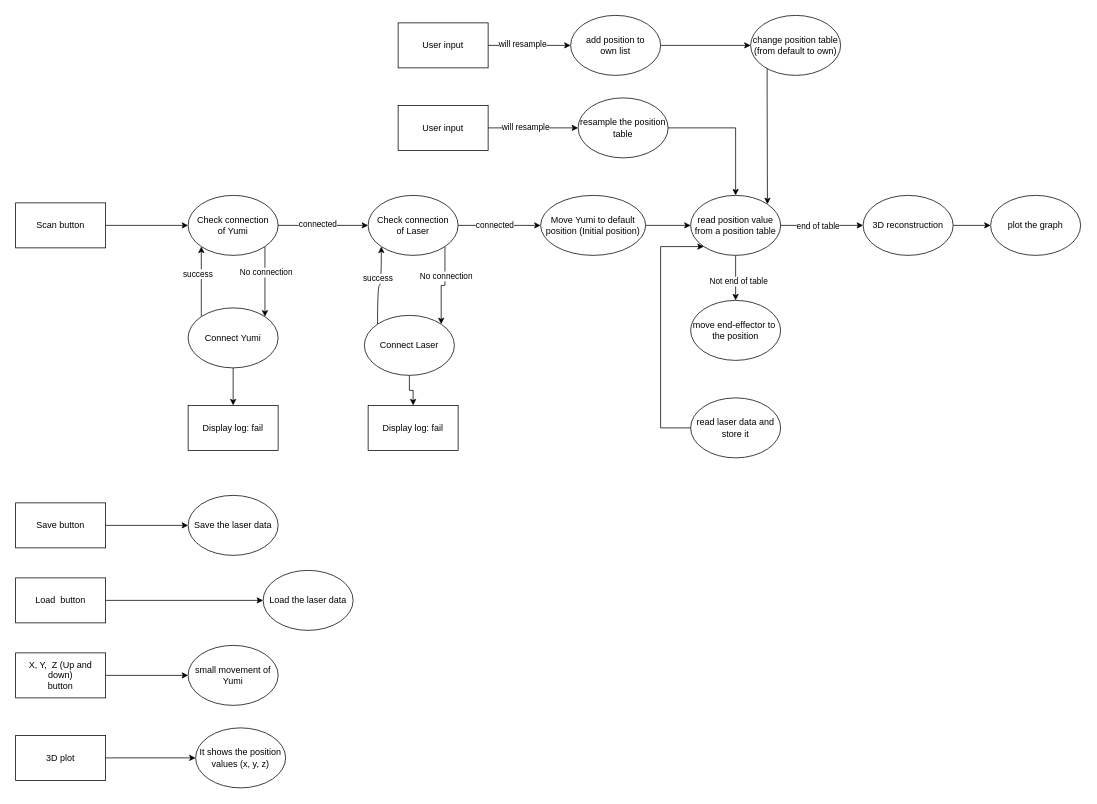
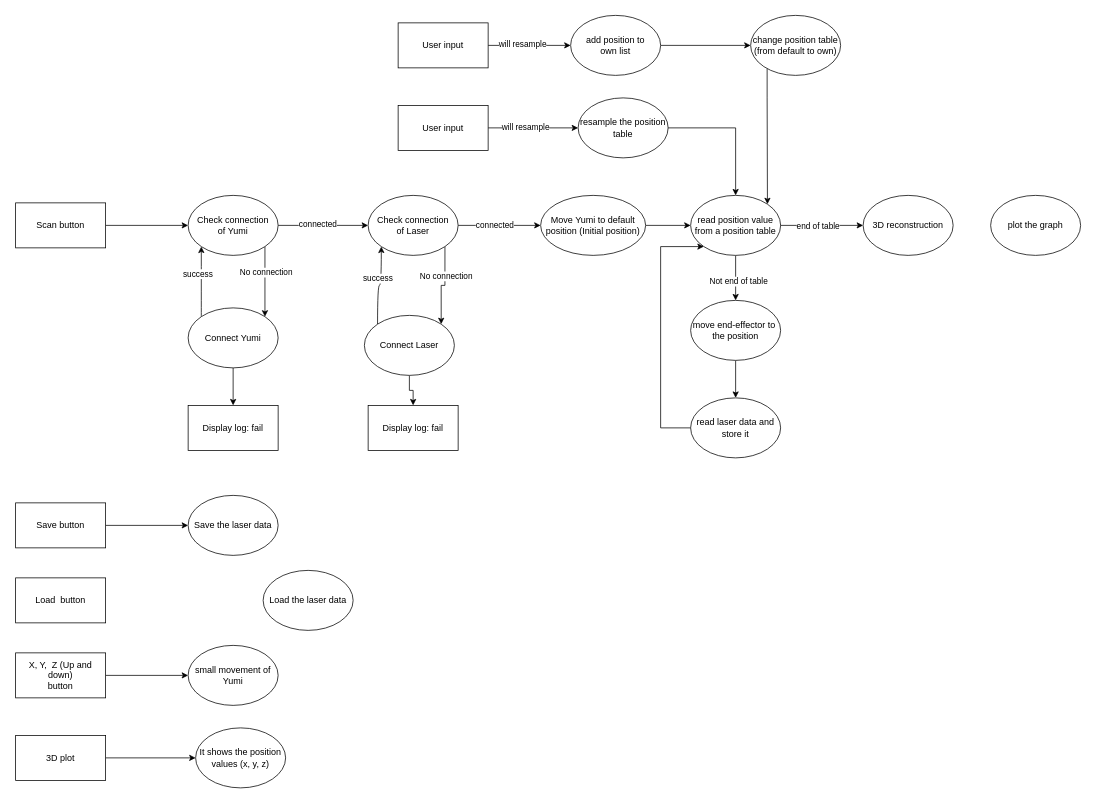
  <mxCell id="0" />
  <mxCell id="1" parent="0" />
  <mxCell id="2" style="edgeStyle=orthogonalEdgeStyle;rounded=0;orthogonalLoop=1;jettySize=auto;html=1;entryX=0;entryY=0.5;entryDx=0;entryDy=0;" parent="1" source="3" target="8" edge="1"><mxGeometry relative="1" as="geometry" /></mxCell>
  <mxCell id="3" value="Scan button" style="rounded=0;whiteSpace=wrap;html=1;" parent="1" vertex="1"><mxGeometry x="20" y="270" width="120" height="60" as="geometry" /></mxCell>
  <mxCell id="4" style="edgeStyle=orthogonalEdgeStyle;rounded=0;orthogonalLoop=1;jettySize=auto;html=1;exitX=1;exitY=1;exitDx=0;exitDy=0;entryX=1;entryY=0;entryDx=0;entryDy=0;" parent="1" source="8" target="12" edge="1"><mxGeometry relative="1" as="geometry" /></mxCell>
  <mxCell id="5" value="No connection" style="edgeLabel;html=1;align=center;verticalAlign=middle;resizable=0;points=[];" parent="4" vertex="1" connectable="0"><mxGeometry x="-0.278" y="1" relative="1" as="geometry"><mxPoint as="offset" /></mxGeometry></mxCell>
  <mxCell id="6" style="edgeStyle=orthogonalEdgeStyle;rounded=0;orthogonalLoop=1;jettySize=auto;html=1;" parent="1" source="8" target="18" edge="1"><mxGeometry relative="1" as="geometry" /></mxCell>
  <mxCell id="7" value="connected" style="edgeLabel;html=1;align=center;verticalAlign=middle;resizable=0;points=[];" parent="6" vertex="1" connectable="0"><mxGeometry x="-0.133" y="3" relative="1" as="geometry"><mxPoint as="offset" /></mxGeometry></mxCell>
  <mxCell id="8" value="Check connection&lt;br&gt;of Yumi" style="ellipse;whiteSpace=wrap;html=1;" parent="1" vertex="1"><mxGeometry x="250" y="260" width="120" height="80" as="geometry" /></mxCell>
  <mxCell id="9" style="edgeStyle=orthogonalEdgeStyle;rounded=0;orthogonalLoop=1;jettySize=auto;html=1;exitX=0;exitY=0;exitDx=0;exitDy=0;entryX=0;entryY=1;entryDx=0;entryDy=0;curved=1;" parent="1" source="12" target="8" edge="1"><mxGeometry relative="1" as="geometry" /></mxCell>
  <mxCell id="10" value="success" style="edgeLabel;html=1;align=center;verticalAlign=middle;resizable=0;points=[];" parent="9" vertex="1" connectable="0"><mxGeometry x="0.214" y="5" relative="1" as="geometry"><mxPoint as="offset" /></mxGeometry></mxCell>
  <mxCell id="11" style="edgeStyle=orthogonalEdgeStyle;rounded=0;orthogonalLoop=1;jettySize=auto;html=1;entryX=0.5;entryY=0;entryDx=0;entryDy=0;" parent="1" source="12" target="13" edge="1"><mxGeometry relative="1" as="geometry" /></mxCell>
  <mxCell id="12" value="Connect Yumi" style="ellipse;whiteSpace=wrap;html=1;" parent="1" vertex="1"><mxGeometry x="250" y="410" width="120" height="80" as="geometry" /></mxCell>
  <mxCell id="13" value="Display log: fail" style="rounded=0;whiteSpace=wrap;html=1;" parent="1" vertex="1"><mxGeometry x="250" y="540" width="120" height="60" as="geometry" /></mxCell>
  <mxCell id="14" style="edgeStyle=orthogonalEdgeStyle;rounded=0;orthogonalLoop=1;jettySize=auto;html=1;exitX=1;exitY=1;exitDx=0;exitDy=0;entryX=1;entryY=0;entryDx=0;entryDy=0;" parent="1" source="18" target="22" edge="1"><mxGeometry relative="1" as="geometry" /></mxCell>
  <mxCell id="15" value="No connection" style="edgeLabel;html=1;align=center;verticalAlign=middle;resizable=0;points=[];" parent="14" vertex="1" connectable="0"><mxGeometry x="-0.278" y="1" relative="1" as="geometry"><mxPoint as="offset" /></mxGeometry></mxCell>
  <mxCell id="16" style="edgeStyle=orthogonalEdgeStyle;rounded=0;orthogonalLoop=1;jettySize=auto;html=1;" parent="1" source="18" target="25" edge="1"><mxGeometry relative="1" as="geometry" /></mxCell>
  <mxCell id="17" value="connected" style="edgeLabel;html=1;align=center;verticalAlign=middle;resizable=0;points=[];" parent="16" vertex="1" connectable="0"><mxGeometry x="-0.125" y="1" relative="1" as="geometry"><mxPoint as="offset" /></mxGeometry></mxCell>
  <mxCell id="18" value="Check connection&lt;br&gt;of Laser" style="ellipse;whiteSpace=wrap;html=1;" parent="1" vertex="1"><mxGeometry x="490" y="260" width="120" height="80" as="geometry" /></mxCell>
  <mxCell id="19" style="edgeStyle=orthogonalEdgeStyle;rounded=0;orthogonalLoop=1;jettySize=auto;html=1;exitX=0;exitY=0;exitDx=0;exitDy=0;entryX=0;entryY=1;entryDx=0;entryDy=0;curved=1;" parent="1" source="22" target="18" edge="1"><mxGeometry relative="1" as="geometry" /></mxCell>
  <mxCell id="20" value="success" style="edgeLabel;html=1;align=center;verticalAlign=middle;resizable=0;points=[];" parent="19" vertex="1" connectable="0"><mxGeometry x="0.214" y="5" relative="1" as="geometry"><mxPoint as="offset" /></mxGeometry></mxCell>
  <mxCell id="21" style="edgeStyle=orthogonalEdgeStyle;rounded=0;orthogonalLoop=1;jettySize=auto;html=1;entryX=0.5;entryY=0;entryDx=0;entryDy=0;" parent="1" source="22" target="23" edge="1"><mxGeometry relative="1" as="geometry" /></mxCell>
  <mxCell id="22" value="Connect Laser" style="ellipse;whiteSpace=wrap;html=1;" parent="1" vertex="1"><mxGeometry x="485" y="420" width="120" height="80" as="geometry" /></mxCell>
  <mxCell id="23" value="Display log: fail" style="rounded=0;whiteSpace=wrap;html=1;" parent="1" vertex="1"><mxGeometry x="490" y="540" width="120" height="60" as="geometry" /></mxCell>
  <mxCell id="24" style="edgeStyle=orthogonalEdgeStyle;rounded=0;orthogonalLoop=1;jettySize=auto;html=1;exitX=1;exitY=0.5;exitDx=0;exitDy=0;" parent="1" source="25" target="28" edge="1"><mxGeometry relative="1" as="geometry" /></mxCell>
  <mxCell id="25" value="Move Yumi to default position (Initial position)" style="ellipse;whiteSpace=wrap;html=1;" parent="1" vertex="1"><mxGeometry x="720" y="260" width="140" height="80" as="geometry" /></mxCell>
  <mxCell id="26" style="edgeStyle=orthogonalEdgeStyle;rounded=0;orthogonalLoop=1;jettySize=auto;html=1;entryX=0.5;entryY=0;entryDx=0;entryDy=0;" parent="1" source="28" target="32" edge="1"><mxGeometry relative="1" as="geometry" /></mxCell>
  <mxCell id="27" value="Not end of table" style="edgeLabel;html=1;align=center;verticalAlign=middle;resizable=0;points=[];" parent="26" vertex="1" connectable="0"><mxGeometry x="0.133" y="3" relative="1" as="geometry"><mxPoint as="offset" /></mxGeometry></mxCell>
  <mxCell id="28" value="read position value from a position table" style="ellipse;whiteSpace=wrap;html=1;" parent="1" vertex="1"><mxGeometry x="920" y="260" width="120" height="80" as="geometry" /></mxCell>
  <mxCell id="29" style="edgeStyle=orthogonalEdgeStyle;rounded=0;orthogonalLoop=1;jettySize=auto;html=1;exitX=1;exitY=0.5;exitDx=0;exitDy=0;entryX=0;entryY=0.5;entryDx=0;entryDy=0;" parent="1" source="28" target="34" edge="1"><mxGeometry relative="1" as="geometry" /></mxCell>
  <mxCell id="30" value="end of table" style="edgeLabel;html=1;align=center;verticalAlign=middle;resizable=0;points=[];" parent="29" vertex="1" connectable="0"><mxGeometry x="-0.425" y="2" relative="1" as="geometry"><mxPoint x="17" y="2" as="offset" /></mxGeometry></mxCell>
+ <mxCell id="31" style="edgeStyle=orthogonalEdgeStyle;rounded=0;orthogonalLoop=1;jettySize=auto;html=1;entryX=0.5;entryY=0;entryDx=0;entryDy=0;" parent="1" source="32" target="36" edge="1"><mxGeometry relative="1" as="geometry" /></mxCell>
  <mxCell id="32" value="move end-effector to&amp;nbsp; the position" style="ellipse;whiteSpace=wrap;html=1;" parent="1" vertex="1"><mxGeometry x="920" y="400" width="120" height="80" as="geometry" /></mxCell>
- <mxCell id="33" style="edgeStyle=orthogonalEdgeStyle;rounded=0;orthogonalLoop=1;jettySize=auto;html=1;" edge="1" parent="1" source="34" target="49"><mxGeometry relative="1" as="geometry" /></mxCell>
  <mxCell id="34" value="3D reconstruction" style="ellipse;whiteSpace=wrap;html=1;" parent="1" vertex="1"><mxGeometry x="1150" y="260" width="120" height="80" as="geometry" /></mxCell>
  <mxCell id="35" style="edgeStyle=orthogonalEdgeStyle;rounded=0;orthogonalLoop=1;jettySize=auto;html=1;entryX=0;entryY=1;entryDx=0;entryDy=0;" parent="1" source="36" target="28" edge="1"><mxGeometry relative="1" as="geometry"><Array as="points"><mxPoint x="880" y="570" /><mxPoint x="880" y="328" /></Array></mxGeometry></mxCell>
  <mxCell id="36" value="read laser data and store it" style="ellipse;whiteSpace=wrap;html=1;" parent="1" vertex="1"><mxGeometry x="920" y="530" width="120" height="80" as="geometry" /></mxCell>
  <mxCell id="37" style="edgeStyle=orthogonalEdgeStyle;rounded=0;orthogonalLoop=1;jettySize=auto;html=1;entryX=0;entryY=0.5;entryDx=0;entryDy=0;" parent="1" source="39" target="41" edge="1"><mxGeometry relative="1" as="geometry" /></mxCell>
  <mxCell id="38" value="will resample" style="edgeLabel;html=1;align=center;verticalAlign=middle;resizable=0;points=[];" parent="37" vertex="1" connectable="0"><mxGeometry x="-0.186" y="2" relative="1" as="geometry"><mxPoint as="offset" /></mxGeometry></mxCell>
  <mxCell id="39" value="User input" style="rounded=0;whiteSpace=wrap;html=1;" parent="1" vertex="1"><mxGeometry x="530" y="140" width="120" height="60" as="geometry" /></mxCell>
  <mxCell id="40" style="edgeStyle=orthogonalEdgeStyle;rounded=0;orthogonalLoop=1;jettySize=auto;html=1;entryX=0.5;entryY=0;entryDx=0;entryDy=0;" parent="1" source="41" target="28" edge="1"><mxGeometry relative="1" as="geometry"><mxPoint x="980" y="160" as="targetPoint" /><Array as="points"><mxPoint x="980" y="170" /></Array></mxGeometry></mxCell>
  <mxCell id="41" value="resample the position table" style="ellipse;whiteSpace=wrap;html=1;" parent="1" vertex="1"><mxGeometry x="770" y="130" width="120" height="80" as="geometry" /></mxCell>
  <mxCell id="42" style="edgeStyle=orthogonalEdgeStyle;rounded=0;orthogonalLoop=1;jettySize=auto;html=1;entryX=0;entryY=0.5;entryDx=0;entryDy=0;" parent="1" source="44" target="46" edge="1"><mxGeometry relative="1" as="geometry" /></mxCell>
  <mxCell id="43" value="will resample" style="edgeLabel;html=1;align=center;verticalAlign=middle;resizable=0;points=[];" parent="42" vertex="1" connectable="0"><mxGeometry x="-0.186" y="2" relative="1" as="geometry"><mxPoint as="offset" /></mxGeometry></mxCell>
  <mxCell id="44" value="User input" style="rounded=0;whiteSpace=wrap;html=1;" parent="1" vertex="1"><mxGeometry x="530" y="30" width="120" height="60" as="geometry" /></mxCell>
  <mxCell id="45" style="edgeStyle=orthogonalEdgeStyle;rounded=0;orthogonalLoop=1;jettySize=auto;html=1;entryX=0;entryY=0.5;entryDx=0;entryDy=0;" parent="1" source="46" target="48" edge="1"><mxGeometry relative="1" as="geometry" /></mxCell>
  <mxCell id="46" value="add position to &lt;br&gt;own list" style="ellipse;whiteSpace=wrap;html=1;" parent="1" vertex="1"><mxGeometry x="760" y="20" width="120" height="80" as="geometry" /></mxCell>
  <mxCell id="47" style="edgeStyle=orthogonalEdgeStyle;rounded=0;orthogonalLoop=1;jettySize=auto;html=1;entryX=1;entryY=0;entryDx=0;entryDy=0;" parent="1" source="48" target="28" edge="1"><mxGeometry relative="1" as="geometry"><Array as="points"><mxPoint x="1022" y="130" /><mxPoint x="1022" y="130" /></Array></mxGeometry></mxCell>
  <mxCell id="48" value="change position table&lt;br&gt;(from default to own)" style="ellipse;whiteSpace=wrap;html=1;" parent="1" vertex="1"><mxGeometry x="1000" y="20" width="120" height="80" as="geometry" /></mxCell>
  <mxCell id="49" value="plot the graph" style="ellipse;whiteSpace=wrap;html=1;" vertex="1" parent="1"><mxGeometry x="1320" y="260" width="120" height="80" as="geometry" /></mxCell>
  <mxCell id="50" style="edgeStyle=orthogonalEdgeStyle;rounded=0;orthogonalLoop=1;jettySize=auto;html=1;" edge="1" parent="1" source="51" target="52"><mxGeometry relative="1" as="geometry" /></mxCell>
  <mxCell id="51" value="Save button" style="rounded=0;whiteSpace=wrap;html=1;" vertex="1" parent="1"><mxGeometry x="20" y="670" width="120" height="60" as="geometry" /></mxCell>
  <mxCell id="52" value="Save the laser data" style="ellipse;whiteSpace=wrap;html=1;" vertex="1" parent="1"><mxGeometry x="250" y="660" width="120" height="80" as="geometry" /></mxCell>
- <mxCell id="53" style="edgeStyle=orthogonalEdgeStyle;rounded=0;orthogonalLoop=1;jettySize=auto;html=1;" edge="1" source="54" target="55" parent="1"><mxGeometry relative="1" as="geometry" /></mxCell>
  <mxCell id="54" value="Load&amp;nbsp; button" style="rounded=0;whiteSpace=wrap;html=1;" vertex="1" parent="1"><mxGeometry x="20" y="770" width="120" height="60" as="geometry" /></mxCell>
  <mxCell id="55" value="Load the laser data" style="ellipse;whiteSpace=wrap;html=1;" vertex="1" parent="1"><mxGeometry x="350" y="760" width="120" height="80" as="geometry" /></mxCell>
  <mxCell id="56" style="edgeStyle=orthogonalEdgeStyle;rounded=0;orthogonalLoop=1;jettySize=auto;html=1;" edge="1" parent="1" source="57" target="58"><mxGeometry relative="1" as="geometry" /></mxCell>
  <mxCell id="57" value="X, Y,&amp;nbsp; Z (Up and down)&lt;br&gt;button&lt;br&gt; " style="rounded=0;whiteSpace=wrap;html=1;" vertex="1" parent="1"><mxGeometry x="20" y="870" width="120" height="60" as="geometry" /></mxCell>
  <mxCell id="58" value="small movement of Yumi" style="ellipse;whiteSpace=wrap;html=1;" vertex="1" parent="1"><mxGeometry x="250" y="860" width="120" height="80" as="geometry" /></mxCell>
  <mxCell id="59" style="edgeStyle=orthogonalEdgeStyle;rounded=0;orthogonalLoop=1;jettySize=auto;html=1;entryX=0;entryY=0.5;entryDx=0;entryDy=0;" edge="1" parent="1" source="60" target="61"><mxGeometry relative="1" as="geometry" /></mxCell>
  <mxCell id="60" value="3D plot " style="rounded=0;whiteSpace=wrap;html=1;" vertex="1" parent="1"><mxGeometry x="20" y="980" width="120" height="60" as="geometry" /></mxCell>
  <mxCell id="61" value="It shows the position values (x, y, z)" style="ellipse;whiteSpace=wrap;html=1;" vertex="1" parent="1"><mxGeometry x="260" y="970" width="120" height="80" as="geometry" /></mxCell>
